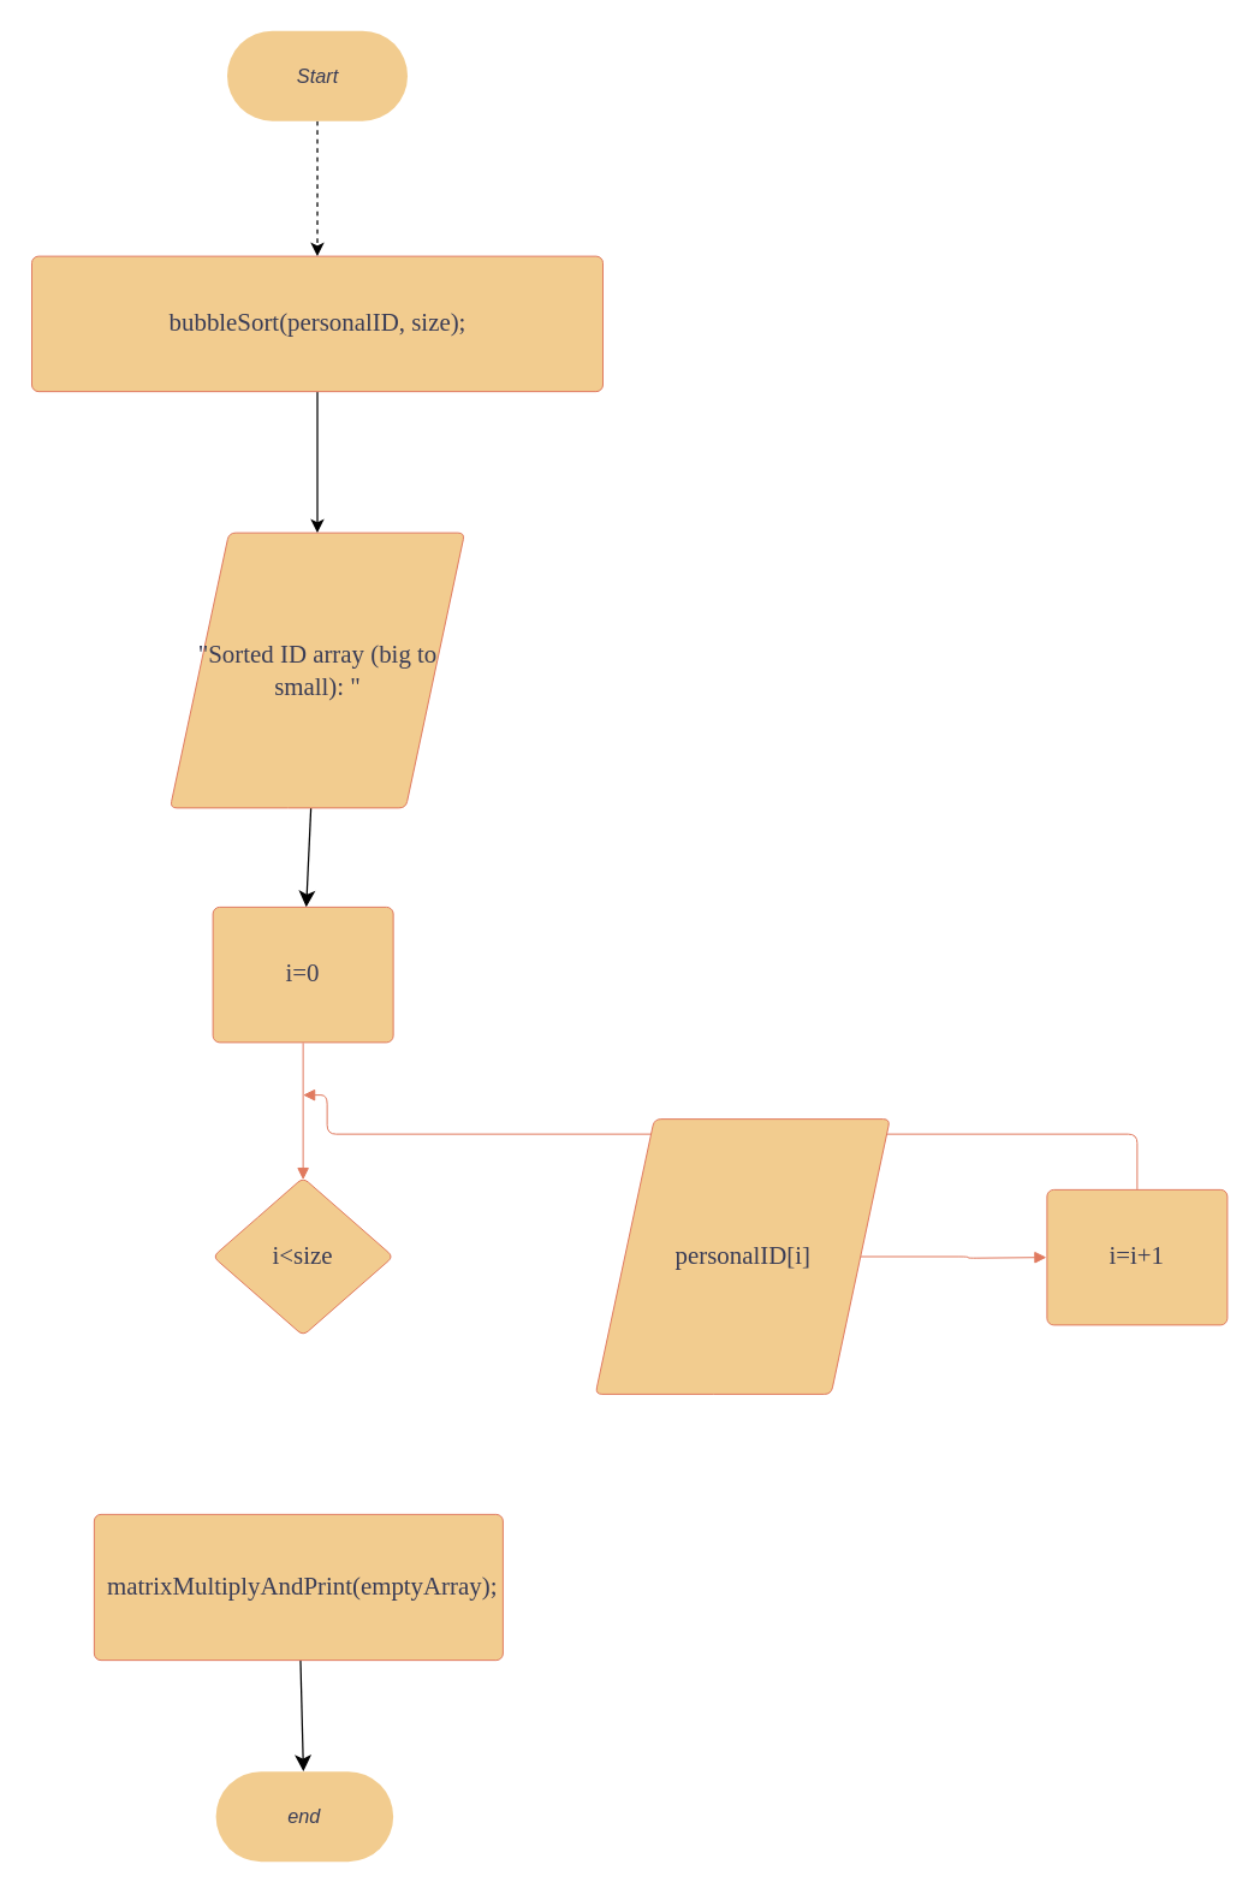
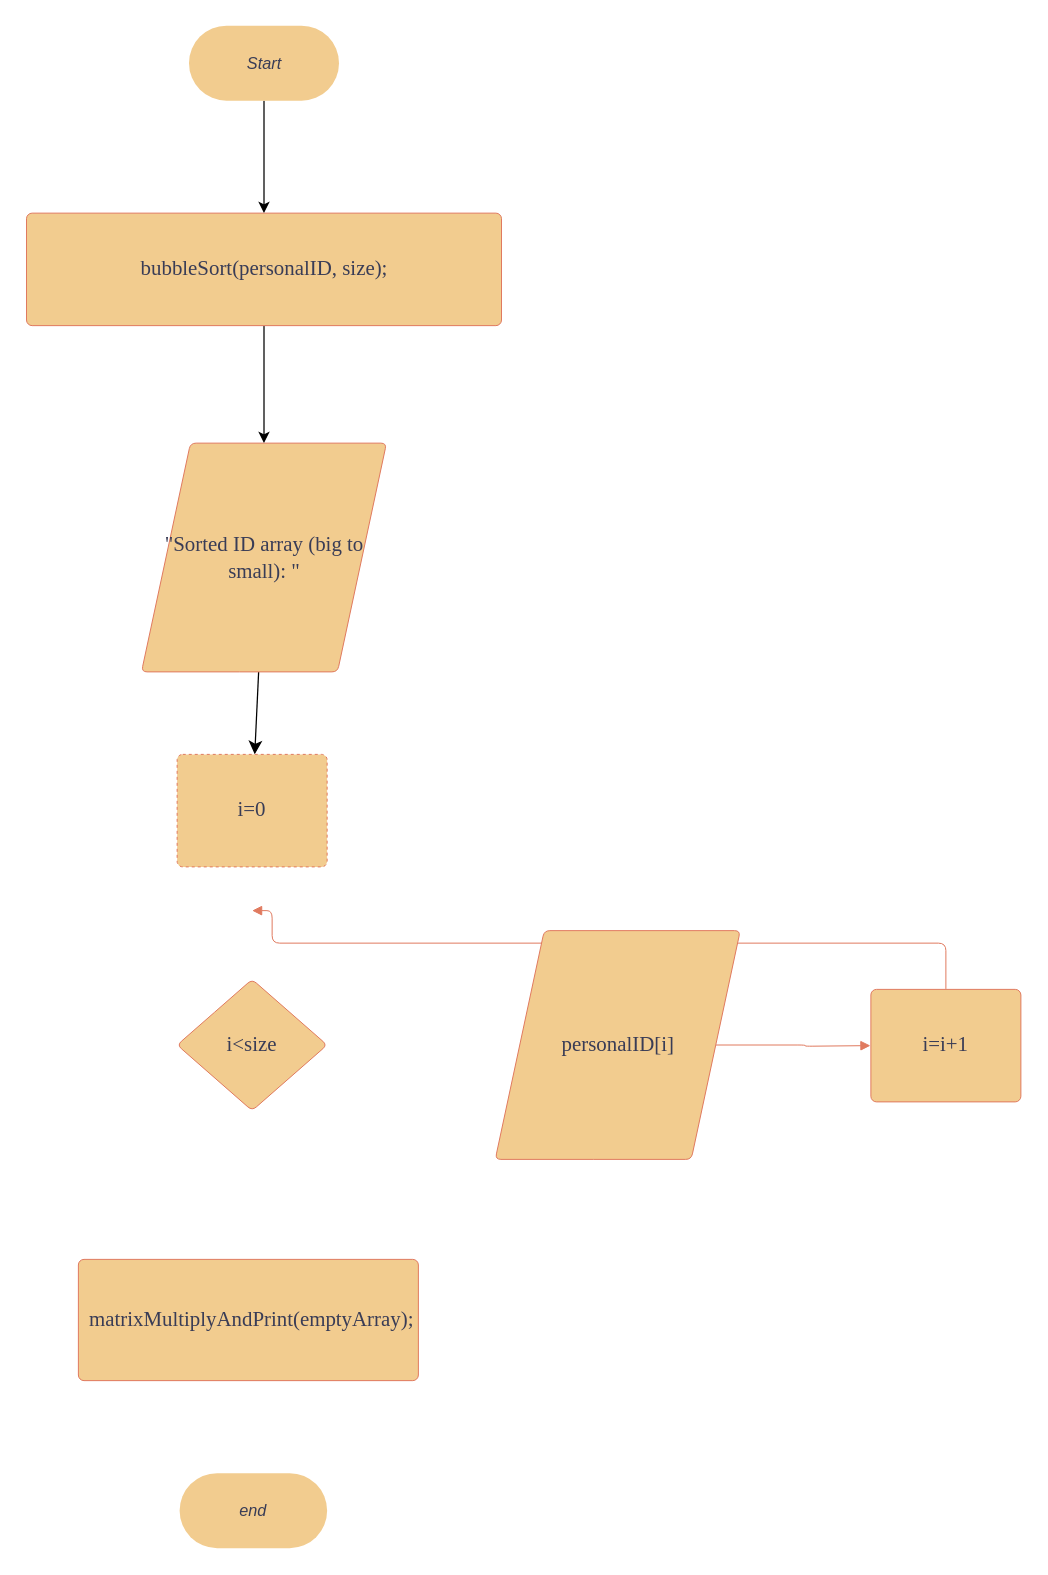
  <mxCell id="0" />
  <mxCell id="1" parent="0" />
  <mxCell id="2" value="" style="edgeStyle=none;curved=1;rounded=0;orthogonalLoop=1;jettySize=auto;html=1;fontSize=12;startSize=8;endSize=8;" edge="1" parent="1" source="3" target="4"><mxGeometry relative="1" as="geometry" /></mxCell>
  <mxCell id="3" value="&quot;Sorted ID array (big to small): &quot;" style="html=1;overflow=block;blockSpacing=1;whiteSpace=wrap;shape=parallelogram;perimeter=parallelogramPerimeter;anchorPointDirection=0;fontSize=16.7;fontFamily=Liberation Serif;fontColor=#393C56;spacing=3.8;strokeColor=#E07A5F;strokeOpacity=100;rounded=1;absoluteArcSize=1;arcSize=9;strokeWidth=0.8;lucidId=cCrxK9gywNmt;labelBackgroundColor=none;fillColor=#F2CC8F;" vertex="1" parent="1"><mxGeometry x="112.5" y="354" width="196" height="183" as="geometry" /></mxCell>
- <mxCell id="4" value="i=0" style="html=1;overflow=block;blockSpacing=1;whiteSpace=wrap;fontSize=16.7;fontFamily=Liberation Serif;fontColor=#393C56;spacing=9;strokeColor=#E07A5F;strokeOpacity=100;rounded=1;absoluteArcSize=1;arcSize=9;strokeWidth=0.8;lucidId=merx2m1aB_C8;labelBackgroundColor=none;fillColor=#F2CC8F;" vertex="1" parent="1"><mxGeometry x="141" y="603" width="120" height="90" as="geometry" /></mxCell>
- <mxCell id="5" value="" style="html=1;jettySize=18;whiteSpace=wrap;fontSize=13;strokeColor=#E07A5F;strokeOpacity=100;strokeWidth=0.8;rounded=1;arcSize=12;edgeStyle=orthogonalEdgeStyle;startArrow=none;endArrow=block;endFill=1;exitX=0.5;exitY=1.004;exitPerimeter=0;entryX=0.5;entryY=0.013;entryPerimeter=0;lucidId=vfrxUDfpobtE;labelBackgroundColor=none;fontColor=default;" edge="1" parent="1" source="4" target="6"><mxGeometry width="100" height="100" relative="1" as="geometry"><Array as="points" /></mxGeometry></mxCell>
+ <mxCell id="4" value="i=0" style="html=1;overflow=block;blockSpacing=1;whiteSpace=wrap;fontSize=16.7;fontFamily=Liberation Serif;fontColor=#393C56;spacing=9;strokeColor=#E07A5F;strokeOpacity=100;rounded=1;absoluteArcSize=1;arcSize=9;strokeWidth=0.8;lucidId=merx2m1aB_C8;labelBackgroundColor=none;fillColor=#F2CC8F;dashed=1;" vertex="1" parent="1"><mxGeometry x="141" y="603" width="120" height="90" as="geometry" /></mxCell>
  <mxCell id="6" value="i&amp;lt;size" style="html=1;overflow=block;blockSpacing=1;whiteSpace=wrap;rhombus;fontSize=16.7;fontFamily=Liberation Serif;fontColor=#393C56;spacing=3.8;strokeColor=#E07A5F;strokeOpacity=100;rounded=1;absoluteArcSize=1;arcSize=9;strokeWidth=0.8;lucidId=xfrxH3A6Ui3S;labelBackgroundColor=none;fillColor=#F2CC8F;" vertex="1" parent="1"><mxGeometry x="141" y="783" width="120" height="105" as="geometry" /></mxCell>
  <mxCell id="7" value="" style="html=1;jettySize=18;whiteSpace=wrap;fontSize=13;strokeColor=#E07A5F;strokeOpacity=100;strokeWidth=0.8;rounded=1;arcSize=12;edgeStyle=orthogonalEdgeStyle;startArrow=none;endArrow=block;endFill=1;exitX=1;exitY=0.5;entryX=-0.003;entryY=0.5;entryPerimeter=0;lucidId=oirxdTJoiN1L;labelBackgroundColor=none;fontColor=default;exitDx=0;exitDy=0;" edge="1" parent="1" source="10"><mxGeometry width="100" height="100" relative="1" as="geometry"><Array as="points" /><mxPoint x="695.64" y="836" as="targetPoint" /><mxPoint x="596.42" y="836" as="sourcePoint" /></mxGeometry></mxCell>
  <mxCell id="8" value="i=i+1" style="html=1;overflow=block;blockSpacing=1;whiteSpace=wrap;fontSize=16.7;fontFamily=Liberation Serif;fontColor=#393C56;spacing=9;strokeColor=#E07A5F;strokeOpacity=100;rounded=1;absoluteArcSize=1;arcSize=9;strokeWidth=0.8;lucidId=rirxN04gJebK;labelBackgroundColor=none;fillColor=#F2CC8F;" vertex="1" parent="1"><mxGeometry x="696" y="791" width="120" height="90" as="geometry" /></mxCell>
  <mxCell id="9" value="" style="html=1;jettySize=18;whiteSpace=wrap;fontSize=13;strokeColor=#E07A5F;strokeOpacity=100;strokeWidth=0.8;rounded=1;arcSize=12;edgeStyle=orthogonalEdgeStyle;startArrow=none;endArrow=block;endFill=1;exitX=0.5;exitY=-0.004;exitPerimeter=0;lucidId=JirxrOJI~4Zs;labelBackgroundColor=none;fontColor=default;" edge="1" parent="1"><mxGeometry width="100" height="100" relative="1" as="geometry"><Array as="points"><mxPoint x="756" y="754" /><mxPoint x="217" y="754" /><mxPoint x="217" y="728" /></Array><mxPoint x="201" y="728" as="targetPoint" /><mxPoint x="756" y="790.64" as="sourcePoint" /></mxGeometry></mxCell>
  <mxCell id="10" value="personalID[i]" style="html=1;overflow=block;blockSpacing=1;whiteSpace=wrap;shape=parallelogram;perimeter=parallelogramPerimeter;anchorPointDirection=0;fontSize=16.7;fontFamily=Liberation Serif;fontColor=#393C56;spacing=3.8;strokeColor=#E07A5F;strokeOpacity=100;rounded=1;absoluteArcSize=1;arcSize=9;strokeWidth=0.8;lucidId=cCrxK9gywNmt;labelBackgroundColor=none;fillColor=#F2CC8F;" vertex="1" parent="1"><mxGeometry x="395.5" y="744" width="196" height="183" as="geometry" /></mxCell>
- <mxCell id="11" value="" style="edgeStyle=none;curved=1;rounded=0;orthogonalLoop=1;jettySize=auto;html=1;fontSize=12;startSize=8;endSize=8;" edge="1" parent="1" source="12" target="13"><mxGeometry relative="1" as="geometry" /></mxCell>
  <mxCell id="12" value="matrixMultiplyAndPrint(emptyArray);" style="html=1;overflow=block;blockSpacing=1;whiteSpace=wrap;fontSize=16.7;fontFamily=Liberation Serif;fontColor=#393C56;spacing=9;strokeColor=#E07A5F;strokeOpacity=100;rounded=1;absoluteArcSize=1;arcSize=9;strokeWidth=0.8;lucidId=merx2m1aB_C8;labelBackgroundColor=none;fillColor=#F2CC8F;" vertex="1" parent="1"><mxGeometry x="62" y="1007" width="272" height="97" as="geometry" /></mxCell>
  <mxCell id="13" value="end" style="html=1;overflow=block;blockSpacing=1;whiteSpace=wrap;rounded=1;arcSize=50;fontSize=13;fontColor=#393C56;fontStyle=2;spacing=3.8;strokeOpacity=0;fillOpacity=100;fillColor=#F2CC8F;strokeWidth=0.8;lucidId=eQ-wJu3.BDUd;labelBackgroundColor=none;strokeColor=#E07A5F;" vertex="1" parent="1"><mxGeometry x="143" y="1178" width="118" height="60" as="geometry" /></mxCell>
  <mxCell id="14" value="" style="edgeStyle=orthogonalEdgeStyle;rounded=0;orthogonalLoop=1;jettySize=auto;html=1;" edge="1" parent="1" source="15" target="3"><mxGeometry relative="1" as="geometry" /></mxCell>
  <mxCell id="15" value="bubbleSort&lt;span style=&quot;border-color: var(--border-color);&quot;&gt;(personalID, size);&lt;/span&gt;" style="html=1;overflow=block;blockSpacing=1;whiteSpace=wrap;fontSize=16.7;fontFamily=Liberation Serif;fontColor=#393C56;spacing=9;strokeColor=#E07A5F;strokeOpacity=100;rounded=1;absoluteArcSize=1;arcSize=9;strokeWidth=0.8;lucidId=merx2m1aB_C8;labelBackgroundColor=none;fillColor=#F2CC8F;" vertex="1" parent="1"><mxGeometry x="20.5" y="170" width="380" height="90" as="geometry" /></mxCell>
- <mxCell id="16" value="" style="edgeStyle=orthogonalEdgeStyle;rounded=0;orthogonalLoop=1;jettySize=auto;html=1;dashed=1;" edge="1" parent="1" source="17" target="15"><mxGeometry relative="1" as="geometry" /></mxCell>
+ <mxCell id="16" value="" style="edgeStyle=orthogonalEdgeStyle;rounded=0;orthogonalLoop=1;jettySize=auto;html=1;" edge="1" parent="1" source="17" target="15"><mxGeometry relative="1" as="geometry" /></mxCell>
  <mxCell id="17" value="Start" style="html=1;overflow=block;blockSpacing=1;whiteSpace=wrap;rounded=1;arcSize=50;fontSize=13;fontColor=#393C56;fontStyle=2;spacing=3.8;strokeOpacity=0;fillOpacity=100;fillColor=#F2CC8F;strokeWidth=0.8;lucidId=eQ-wJu3.BDUd;labelBackgroundColor=none;strokeColor=#E07A5F;dashed=1;" vertex="1" parent="1"><mxGeometry x="150.5" y="20" width="120" height="60" as="geometry" /></mxCell>
